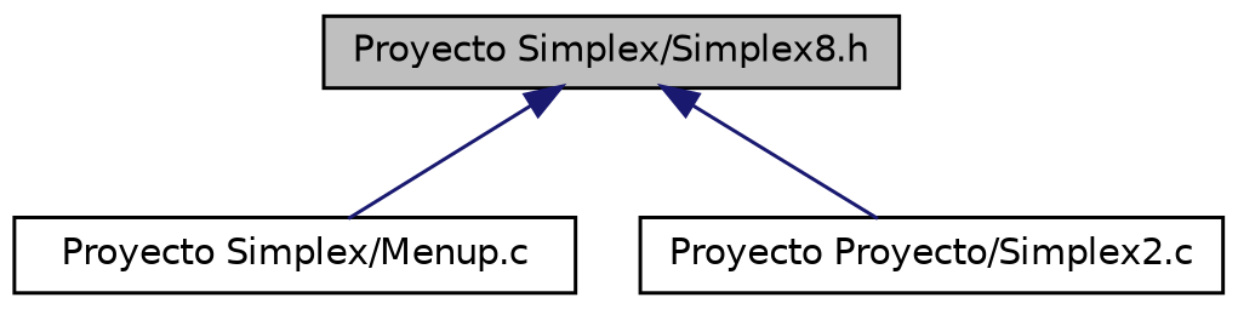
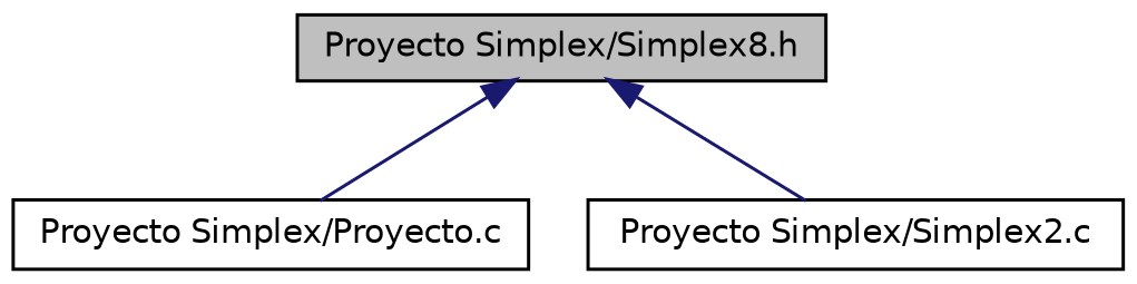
  digraph {
    node [color=black fillcolor=white fontname=Helvetica fontsize=10 shape=record style=filled]
    edge [color=midnightblue dir=back fontname=Helvetica fontsize=10 labelfontname=Helvetica labelfontsize=10 style=solid]
    n1 [fillcolor=grey75 fontcolor=black height=0.2 label="Proyecto Simplex/Simplex8.h" width=0.4]
-   n2 [height=0.2 label="Proyecto Simplex/Menup.c" width=0.4]
-   n3 [height=0.2 label="Proyecto Proyecto/Simplex2.c" width=0.4]
+   n2 [height=0.2 label="Proyecto Simplex/Proyecto.c" width=0.4]
+   n3 [height=0.2 label="Proyecto Simplex/Simplex2.c" width=0.4]
    n1 -> n2
    n1 -> n3
  }
